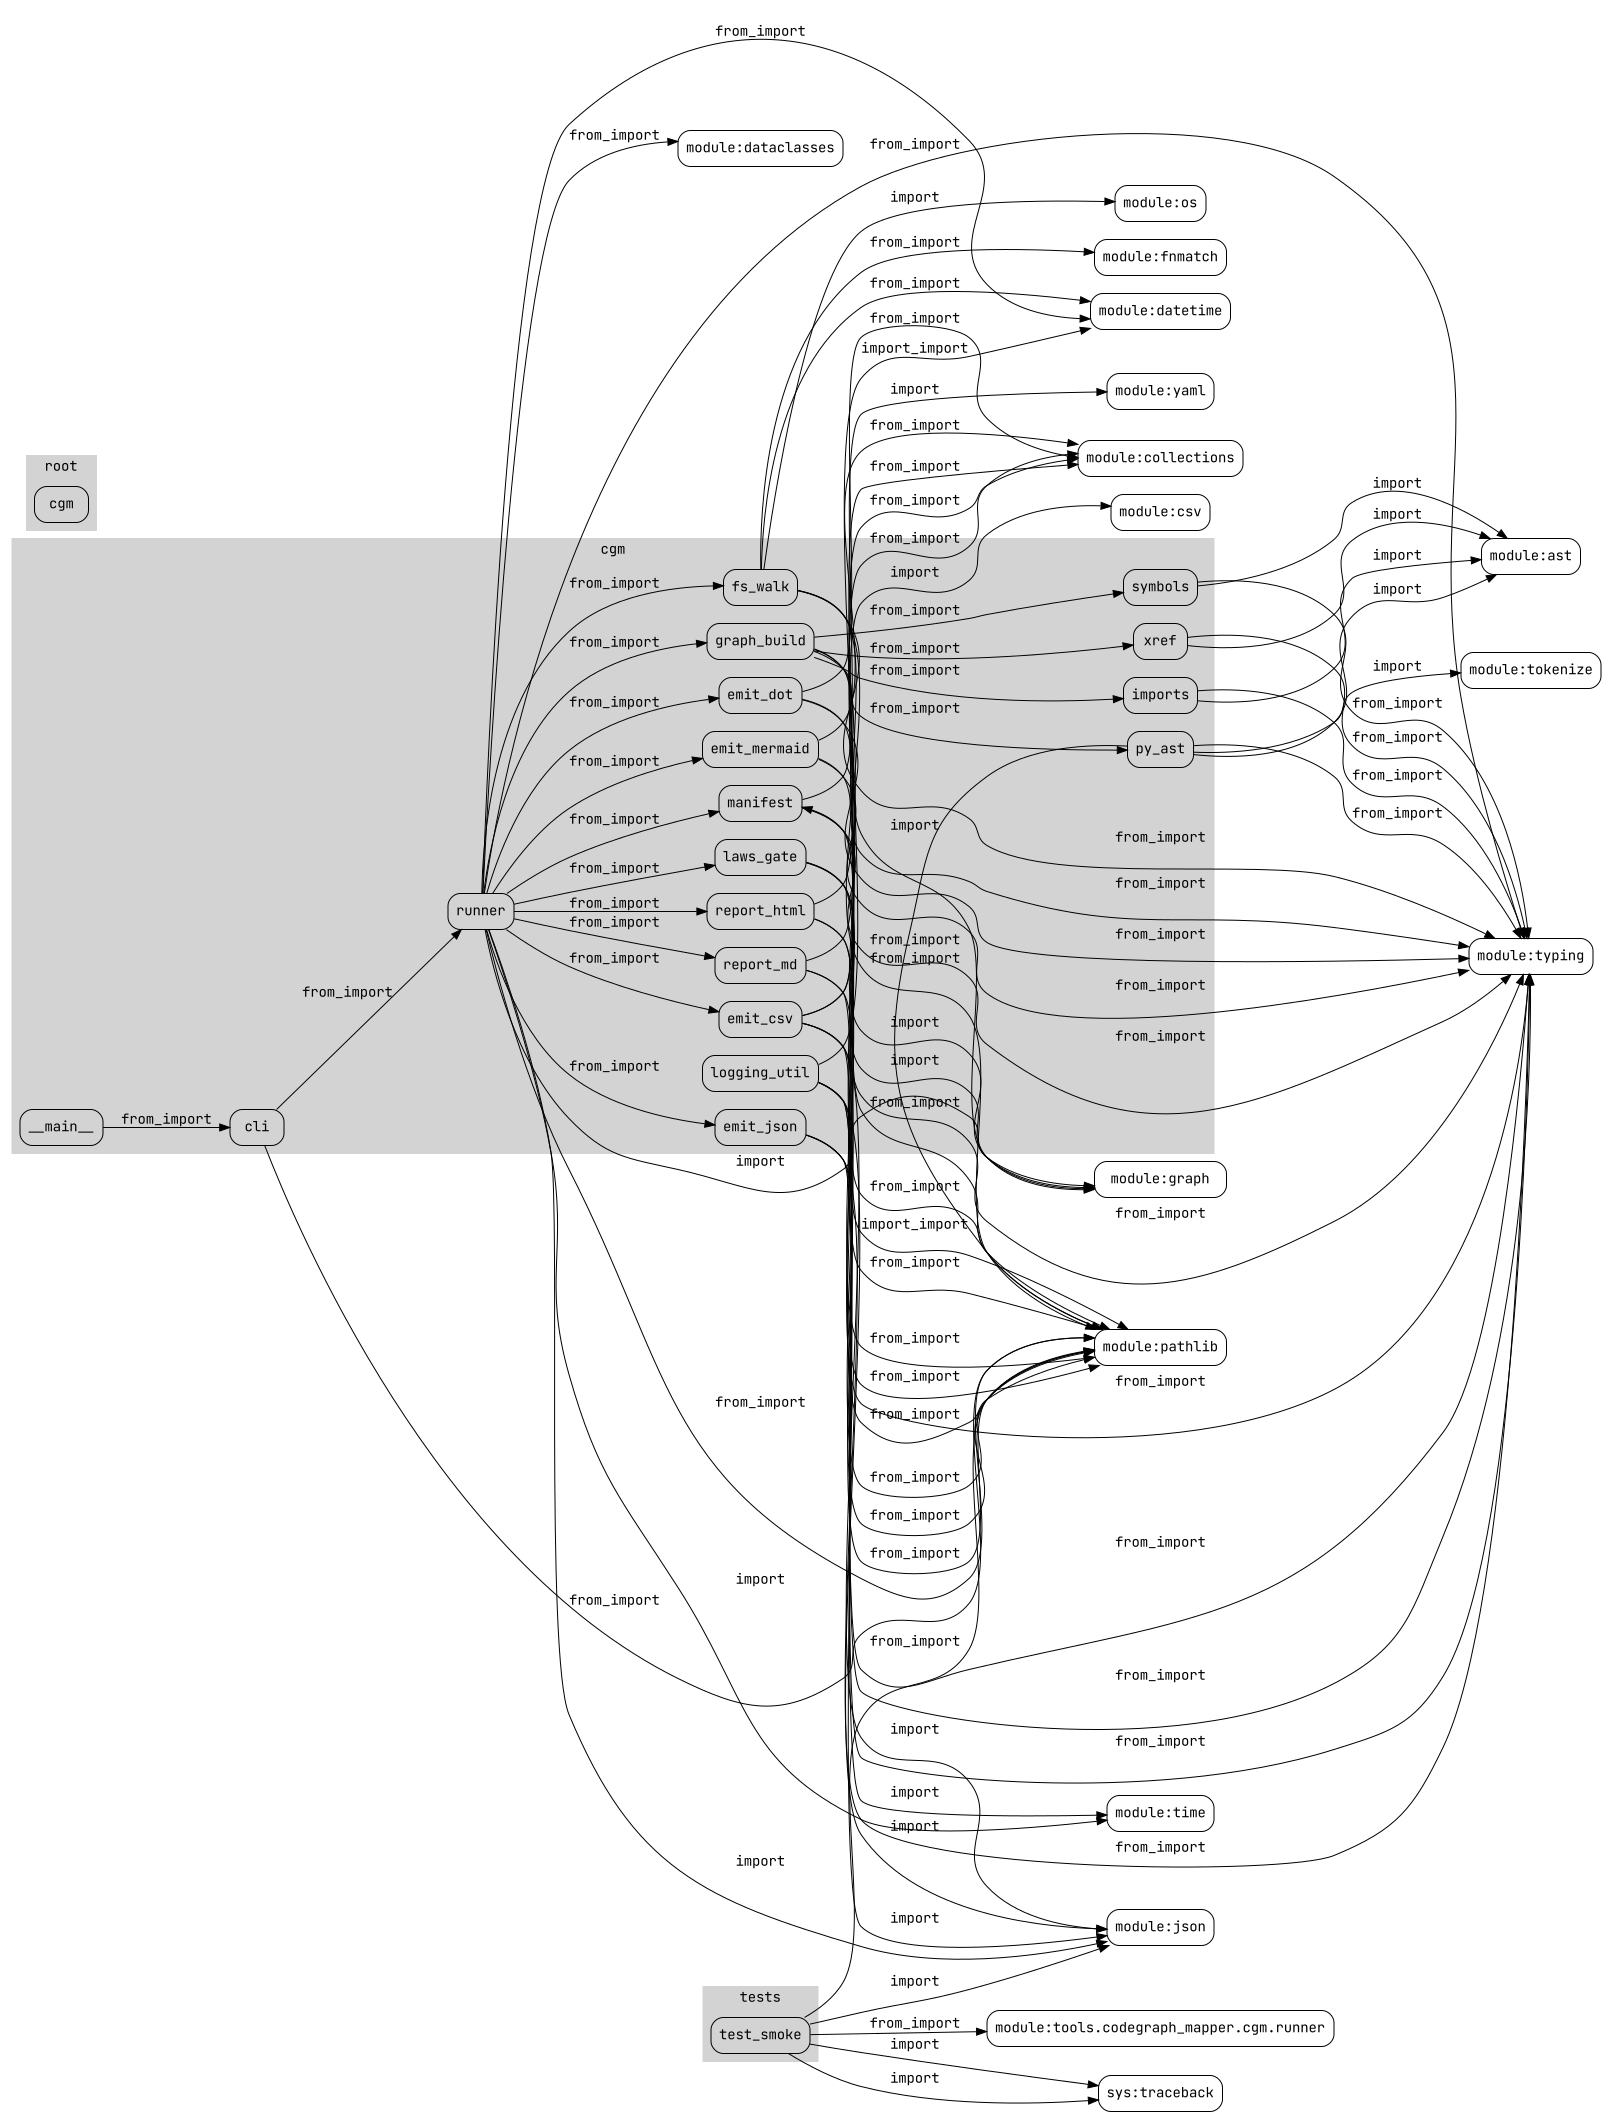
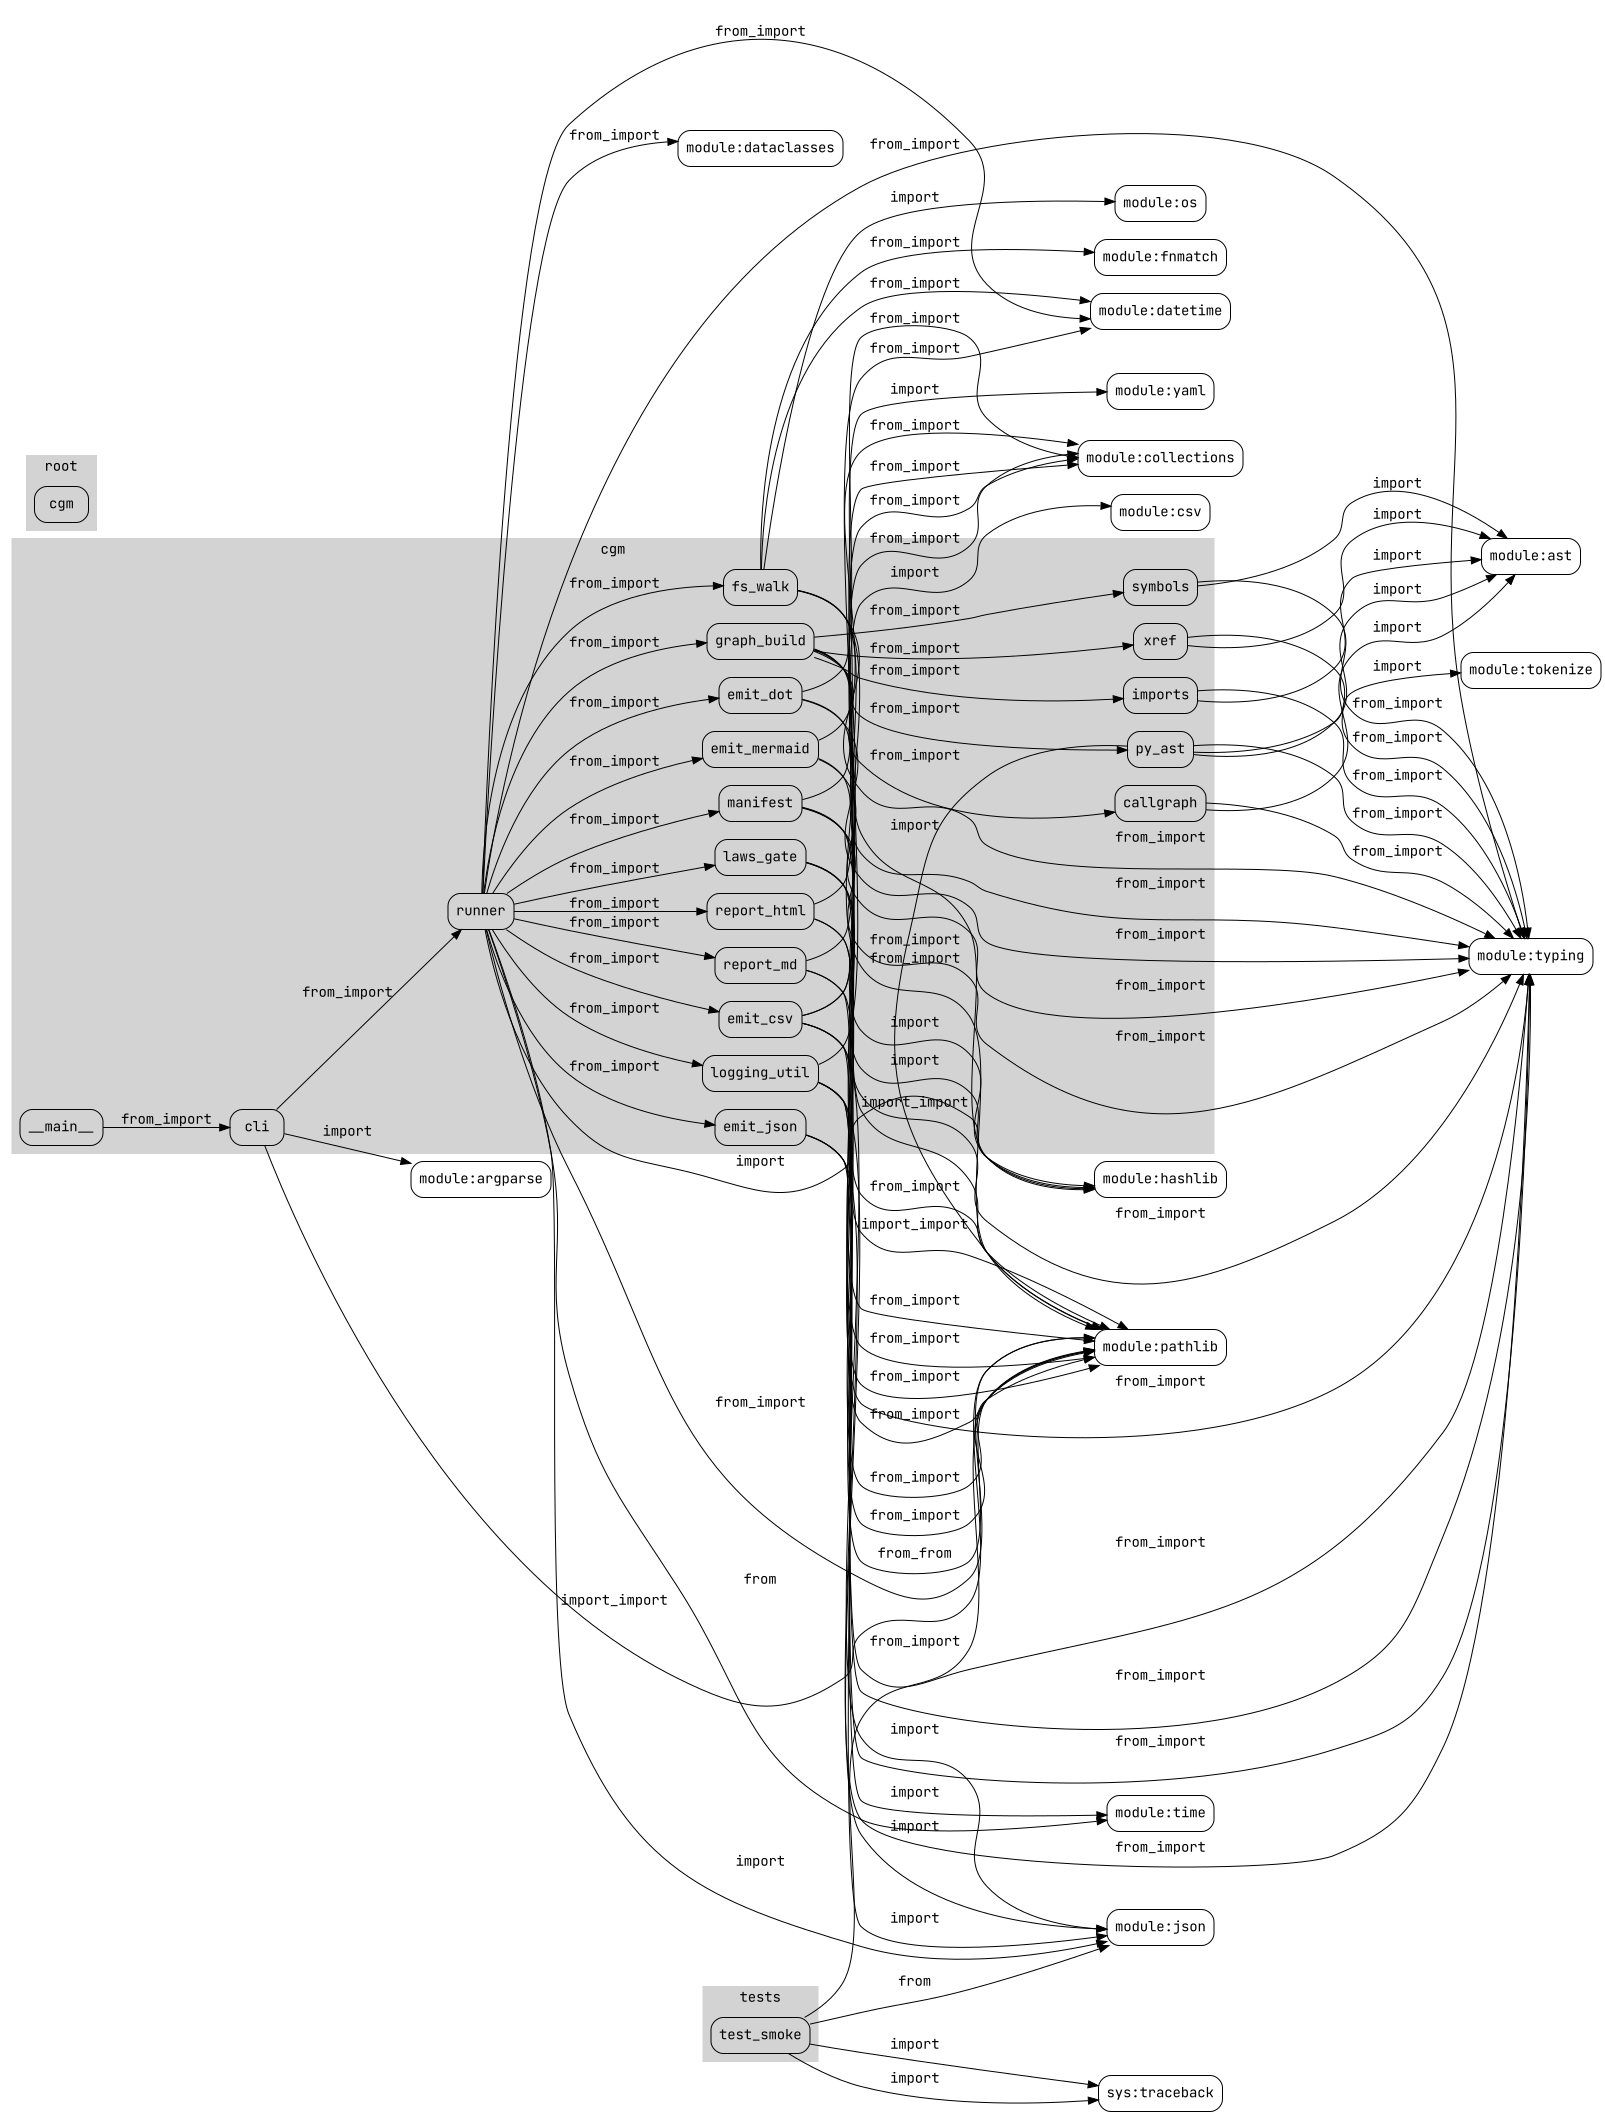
  digraph {
    fontname="JetBrains Mono"
    rankdir=LR
    node [fontname="JetBrains Mono" shape=box style=rounded]
    edge [fontname="JetBrains Mono"]
+   n1 [label=callgraph]
    n2 [label=cli]
    n3 [label=emit_csv]
    n4 [label=emit_dot]
    n5 [label=emit_json]
    n6 [label=emit_mermaid]
    n7 [label=fs_walk]
    n8 [label=graph_build]
    n9 [label=imports]
    n10 [label=laws_gate]
    n11 [label=logging_util]
    n12 [label=manifest]
    n13 [label=py_ast]
    n14 [label=report_html]
    n15 [label=report_md]
    n16 [label=runner]
    n17 [label=symbols]
    n18 [label=xref]
    n19 [label=__main__]
    n20 [label=cgm]
    n21 [label=test_smoke]
    "module:ast"
    "module:typing"
+   "module:argparse"
    "module:pathlib"
    "module:csv"
    "module:collections"
    "module:json"
    "module:os"
-   "module:hashlib" [label="module:graph"]
+   "module:hashlib"
    "module:datetime"
    "module:fnmatch"
    "module:time"
    "module:yaml"
    "module:tokenize"
    "module:dataclasses"
-   "module:tools.codegraph_mapper.cgm.runner"
    n38 [label="sys:traceback"]
    subgraph cluster_1 {
      color=lightgrey
      label=cgm
      style=filled
+     n1
      n2
      n3
      n4
      n5
      n6
      n7
      n8
      n9
      n10
      n11
      n12
      n13
      n14
      n15
      n16
      n17
      n18
      n19
    }
    subgraph cluster_2 {
      color=lightgrey
      label=root
      style=filled
      n20
    }
    subgraph cluster_3 {
      color=lightgrey
      label=tests
      style=filled
      n21
    }
+   n1 -> "module:ast" [label=import]
+   n1 -> "module:typing" [label=from_import]
    n2 -> n16 [label=from_import]
-   n2 -> "module:pathlib" [label=from_import]
+   n2 -> "module:argparse" [label=import]
+   n2 -> "module:pathlib" [label=import_import]
    n3 -> "module:typing" [label=from_import]
    n3 -> "module:pathlib" [label=from_import]
    n3 -> "module:csv" [label=import]
    n3 -> "module:collections" [label=from_import]
    n3 -> "module:json" [label=import]
    n4 -> "module:typing" [label=from_import]
    n4 -> "module:pathlib" [label=from_import]
    n4 -> "module:collections" [label=from_import]
    n5 -> "module:typing" [label=from_import]
-   n5 -> "module:pathlib" [label=from_import]
+   n5 -> "module:pathlib" [label=from_from]
    n5 -> "module:json" [label=import]
    n6 -> "module:typing" [label=from_import]
    n6 -> "module:pathlib" [label=import_import]
    n6 -> "module:collections" [label=from_import]
    n7 -> "module:typing" [label=from_import]
    n7 -> "module:pathlib" [label=from_import]
    n7 -> "module:os" [label=import]
    n7 -> "module:hashlib" [label=import]
    n7 -> "module:datetime" [label=from_import]
    n7 -> "module:fnmatch" [label=from_import]
+   n8 -> n1 [label=from_import]
    n8 -> n9 [label=from_import]
    n8 -> n13 [label=from_import]
    n8 -> n17 [label=from_import]
    n8 -> n18 [label=from_import]
    n8 -> "module:typing" [label=from_import]
-   n8 -> "module:pathlib" [label=from_import]
+   n8 -> "module:pathlib" [label=import_import]
    n9 -> "module:ast" [label=import]
    n9 -> "module:typing" [label=from_import]
    n10 -> "module:typing" [label=from_import]
    n10 -> "module:pathlib" [label=from_import]
    n10 -> "module:hashlib" [label=import]
    n11 -> "module:typing" [label=from_import]
    n11 -> "module:pathlib" [label=from_import]
    n11 -> "module:json" [label=import]
-   n11 -> "module:datetime" [label=import_import]
+   n11 -> "module:datetime" [label=from_import]
    n11 -> "module:time" [label=import]
    n12 -> "module:typing" [label=from_import]
-   "module:pathlib" -> n12 [label=from_import]
+   n12 -> "module:pathlib" [label=from_import]
    n12 -> "module:hashlib" [label=import]
    n12 -> "module:yaml" [label=import]
    n13 -> "module:ast" [label=import]
    n13 -> "module:typing" [label=from_import]
    n13 -> "module:pathlib" [label=from_import]
    n13 -> "module:tokenize" [label=import]
    n14 -> "module:typing" [label=from_import]
    n14 -> "module:pathlib" [label=from_import]
    n14 -> "module:collections" [label=from_import]
    n15 -> "module:typing" [label=from_import]
    n15 -> "module:pathlib" [label=from_import]
    n15 -> "module:collections" [label=from_import]
    n16 -> n3 [label=from_import]
    n16 -> n4 [label=from_import]
    n16 -> n5 [label=from_import]
    n16 -> n6 [label=from_import]
    n16 -> n7 [label=from_import]
    n16 -> n8 [label=from_import]
    n16 -> n10 [label=from_import]
+   n16 -> n11 [label=from_import]
    n16 -> n12 [label=from_import]
    n16 -> n14 [label=from_import]
    n16 -> n15 [label=from_import]
    n16 -> "module:typing" [label=from_import]
    n16 -> "module:pathlib" [label=from_import]
    n16 -> "module:json" [label=import]
    n16 -> "module:hashlib" [label=import]
    n16 -> "module:datetime" [label=from_import]
-   n16 -> "module:time" [label=import]
+   n16 -> "module:time" [label=from]
    n16 -> "module:dataclasses" [label=from_import]
    n17 -> "module:ast" [label=import]
    n17 -> "module:typing" [label=from_import]
    n18 -> "module:ast" [label=import]
    n18 -> "module:typing" [label=from_import]
    n19 -> n2 [label=from_import]
    n21 -> "module:pathlib" [label=from_import]
-   n21 -> "module:json" [label=import]
-   n21 -> "module:tools.codegraph_mapper.cgm.runner" [label=from_import]
+   n21 -> "module:json" [label=from]
    n21 -> n38 [label=import]
    n21 -> n38 [label=import]
  }
